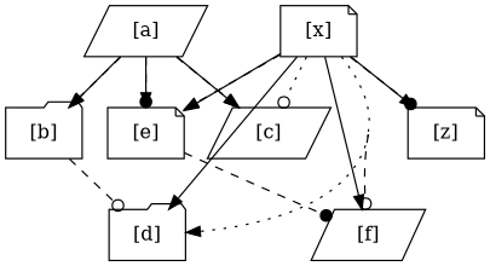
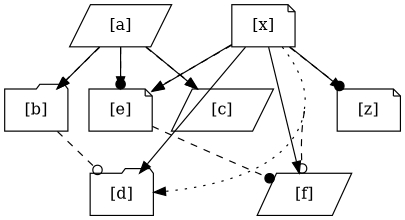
  digraph {
    concentrate=true
    node [shape=parallelogram]
    " [b] " [shape=folder]
    " [a] "
    " [c] "
    " [e] " [shape=note]
    " [d] " [shape=folder]
    " [f] "
    " [x] " [shape=note]
    " [z] " [shape=note]
    " [b] " -> " [d] " [arrowhead=odot style=dashed]
    " [a] " -> " [b] " [arrowhead=normal style=dashed]
    " [a] " -> " [b] "
    " [a] " -> " [b] "
    " [a] " -> " [b] "
    " [a] " -> " [b] "
    " [a] " -> " [c] " [arrowhead=normal style=dashed]
    " [a] " -> " [c] "
    " [a] " -> " [c] "
    " [a] " -> " [c] "
    " [a] " -> " [e] " [arrowhead=dot style=dashed]
    " [a] " -> " [e] "
    " [a] " -> " [e] "
    " [e] " -> " [f] " [arrowhead=dot style=dashed]
-   " [x] " -> " [c] " [arrowhead=odot style=dotted]
    " [x] " -> " [e] " [arrowhead=normal style=dashed]
    " [x] " -> " [e] "
    " [x] " -> " [e] "
    " [x] " -> " [e] "
    " [x] " -> " [e] "
    " [x] " -> " [e] "
    " [x] " -> " [e] "
    " [x] " -> " [d] " [arrowhead=normal style=dotted]
    " [x] " -> " [d] "
    " [x] " -> " [d] "
    " [x] " -> " [d] "
    " [x] " -> " [d] "
    " [x] " -> " [d] "
    " [x] " -> " [f] " [arrowhead=odot style=dashed]
    " [x] " -> " [f] "
    " [x] " -> " [f] "
    " [x] " -> " [f] "
    " [x] " -> " [f] "
    " [x] " -> " [z] " [arrowhead=dot style=dashed]
    " [x] " -> " [z] "
    " [x] " -> " [z] "
    " [x] " -> " [z] "
  }
